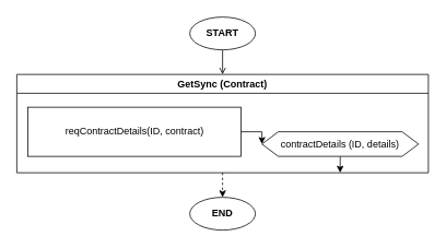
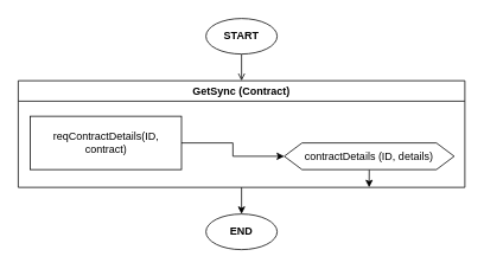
  <mxCell id="0" />
  <mxCell id="1" parent="0" />
  <mxCell id="2" style="edgeStyle=orthogonalEdgeStyle;rounded=0;orthogonalLoop=1;jettySize=auto;html=1;exitX=0.5;exitY=1;exitDx=0;exitDy=0;entryX=0.5;entryY=0;entryDx=0;entryDy=0;endArrow=open;" edge="1" parent="1" source="3" target="5"><mxGeometry relative="1" as="geometry" /></mxCell>
  <mxCell id="3" value="START" style="ellipse;whiteSpace=wrap;html=1;fontStyle=1" vertex="1" parent="1"><mxGeometry x="231" y="20" width="80" height="40" as="geometry" /></mxCell>
- <mxCell id="4" style="edgeStyle=orthogonalEdgeStyle;rounded=0;orthogonalLoop=1;jettySize=auto;html=1;exitX=0.5;exitY=1;exitDx=0;exitDy=0;entryX=0.5;entryY=0;entryDx=0;entryDy=0;dashed=1;" edge="1" parent="1" source="5" target="10"><mxGeometry relative="1" as="geometry" /></mxCell>
+ <mxCell id="4" style="edgeStyle=orthogonalEdgeStyle;rounded=0;orthogonalLoop=1;jettySize=auto;html=1;exitX=0.5;exitY=1;exitDx=0;exitDy=0;entryX=0.5;entryY=0;entryDx=0;entryDy=0;" edge="1" parent="1" source="5" target="10"><mxGeometry relative="1" as="geometry" /></mxCell>
  <mxCell id="5" value="GetSync (Contract)" style="swimlane;whiteSpace=wrap;html=1;" vertex="1" parent="1"><mxGeometry x="20" y="90" width="502" height="120" as="geometry" /></mxCell>
  <mxCell id="6" style="edgeStyle=orthogonalEdgeStyle;rounded=0;orthogonalLoop=1;jettySize=auto;html=1;exitX=1;exitY=0.5;exitDx=0;exitDy=0;entryX=0;entryY=0.5;entryDx=0;entryDy=0;" edge="1" parent="5" source="7" target="9"><mxGeometry relative="1" as="geometry" /></mxCell>
- <mxCell id="7" value="reqContractDetails(ID, contract)" style="rounded=0;whiteSpace=wrap;html=1;" vertex="1" parent="5"><mxGeometry x="13.5" y="40" width="260" height="60" as="geometry" /></mxCell>
+ <mxCell id="7" value="reqContractDetails(ID, contract)" style="rounded=0;whiteSpace=wrap;html=1;" vertex="1" parent="5"><mxGeometry x="13.5" y="40" width="170" height="60" as="geometry" /></mxCell>
  <mxCell id="8" style="edgeStyle=orthogonalEdgeStyle;rounded=0;orthogonalLoop=1;jettySize=auto;html=1;exitX=0.5;exitY=1;exitDx=0;exitDy=0;" edge="1" parent="5" source="9"><mxGeometry relative="1" as="geometry"><mxPoint x="394.381" y="120" as="targetPoint" /></mxGeometry></mxCell>
  <mxCell id="9" value="contractDetails (ID, details&lt;span style=&quot;background-color: transparent; color: light-dark(rgb(0, 0, 0), rgb(255, 255, 255));&quot;&gt;)&lt;/span&gt;" style="shape=hexagon;perimeter=hexagonPerimeter2;whiteSpace=wrap;html=1;fixedSize=1;" vertex="1" parent="5"><mxGeometry x="299" y="70" width="191" height="30" as="geometry" /></mxCell>
  <mxCell id="10" value="END" style="ellipse;whiteSpace=wrap;html=1;fontStyle=1" vertex="1" parent="1"><mxGeometry x="231" y="240" width="80" height="40" as="geometry" /></mxCell>
